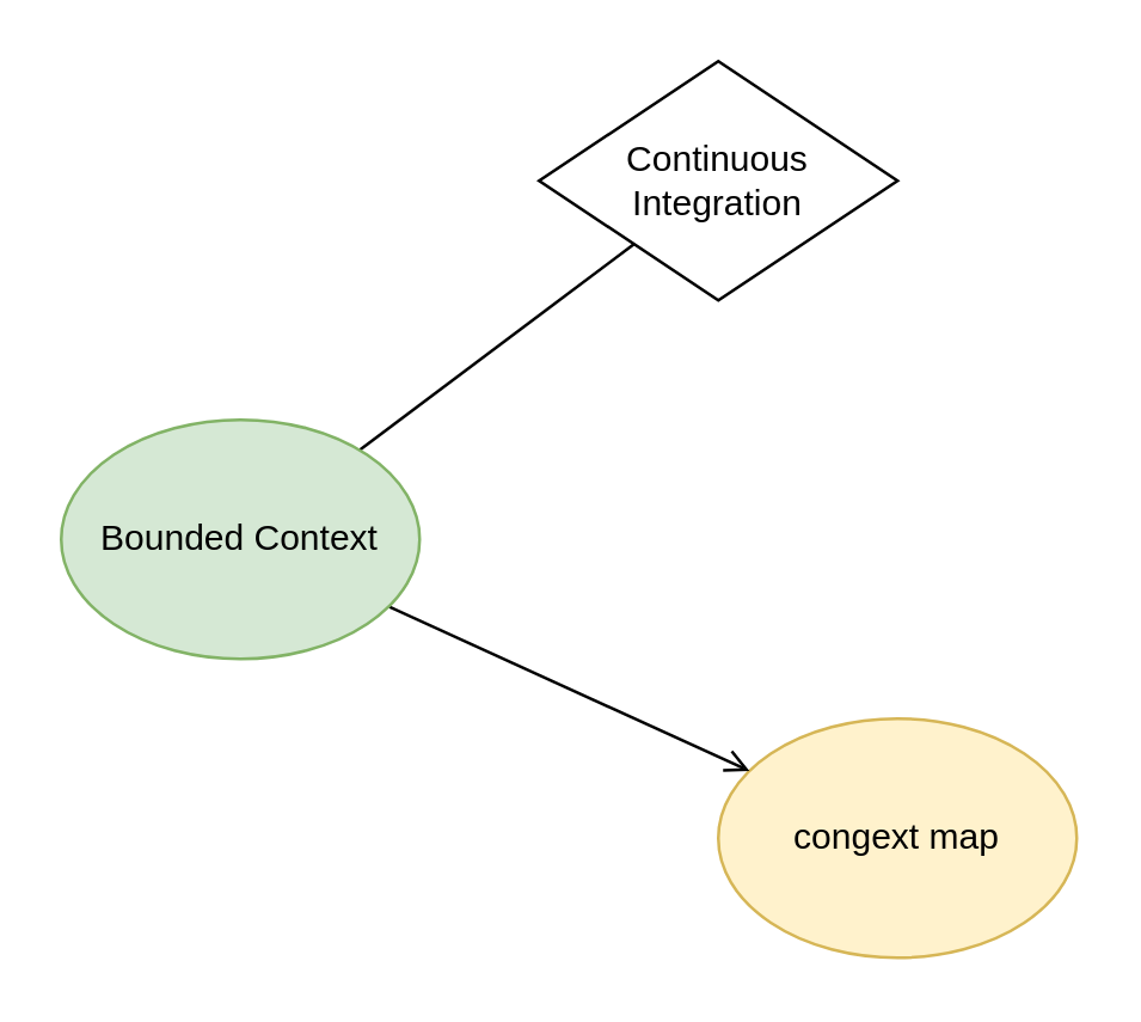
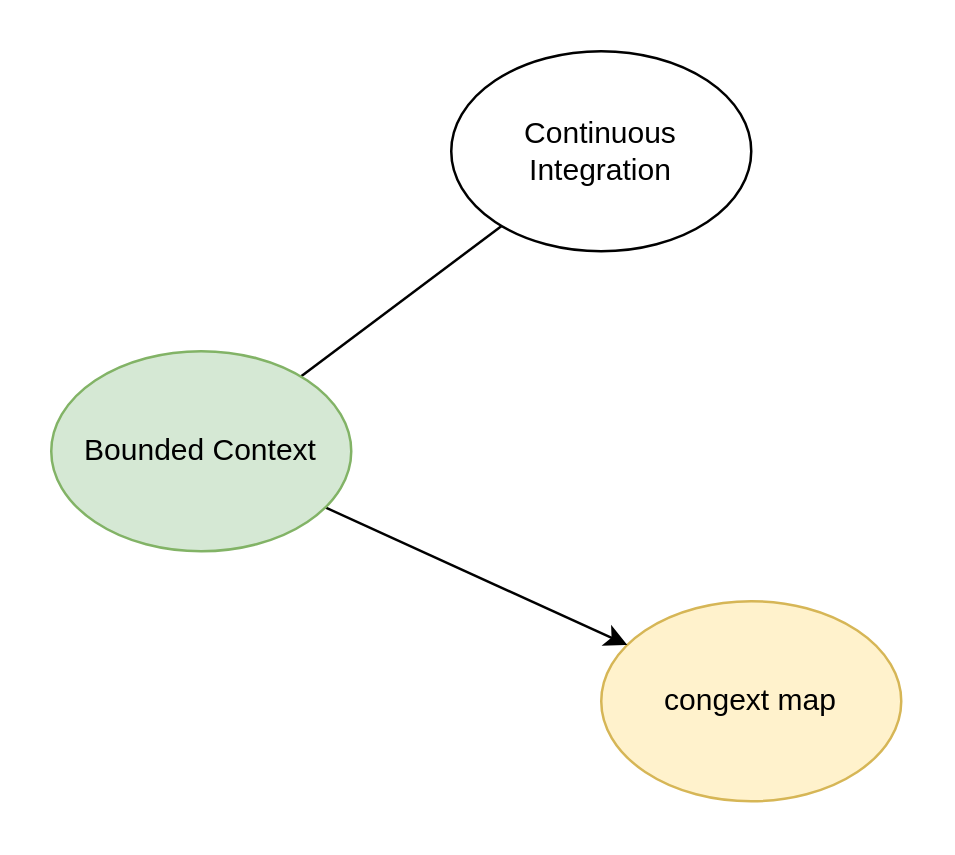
  <mxCell id="0" />
  <mxCell id="1" parent="0" />
  <mxCell id="2" value="congext map" style="ellipse;whiteSpace=wrap;html=1;fillColor=#fff2cc;strokeColor=#d6b656;" vertex="1" parent="1"><mxGeometry x="240" y="240" width="120" height="80" as="geometry" /></mxCell>
- <mxCell id="3" style="rounded=0;orthogonalLoop=1;jettySize=auto;html=1;endArrow=open;" edge="1" parent="1" source="5" target="2"><mxGeometry relative="1" as="geometry" /></mxCell>
+ <mxCell id="3" style="rounded=0;orthogonalLoop=1;jettySize=auto;html=1;" edge="1" parent="1" source="5" target="2"><mxGeometry relative="1" as="geometry" /></mxCell>
  <mxCell id="4" style="edgeStyle=none;rounded=0;orthogonalLoop=1;jettySize=auto;html=1;endArrow=none;" edge="1" parent="1" source="5" target="6"><mxGeometry relative="1" as="geometry"><mxPoint x="230" y="70" as="targetPoint" /></mxGeometry></mxCell>
  <mxCell id="5" value="Bounded Context" style="ellipse;whiteSpace=wrap;html=1;fillColor=#d5e8d4;strokeColor=#82b366;" vertex="1" parent="1"><mxGeometry x="20" y="140" width="120" height="80" as="geometry" /></mxCell>
- <mxCell id="6" value="Continuous Integration" style="rhombus;whiteSpace=wrap;html=1;" vertex="1" parent="1"><mxGeometry x="180" y="20" width="120" height="80" as="geometry" /></mxCell>
+ <mxCell id="6" value="Continuous Integration" style="ellipse;whiteSpace=wrap;html=1;" vertex="1" parent="1"><mxGeometry x="180" y="20" width="120" height="80" as="geometry" /></mxCell>
